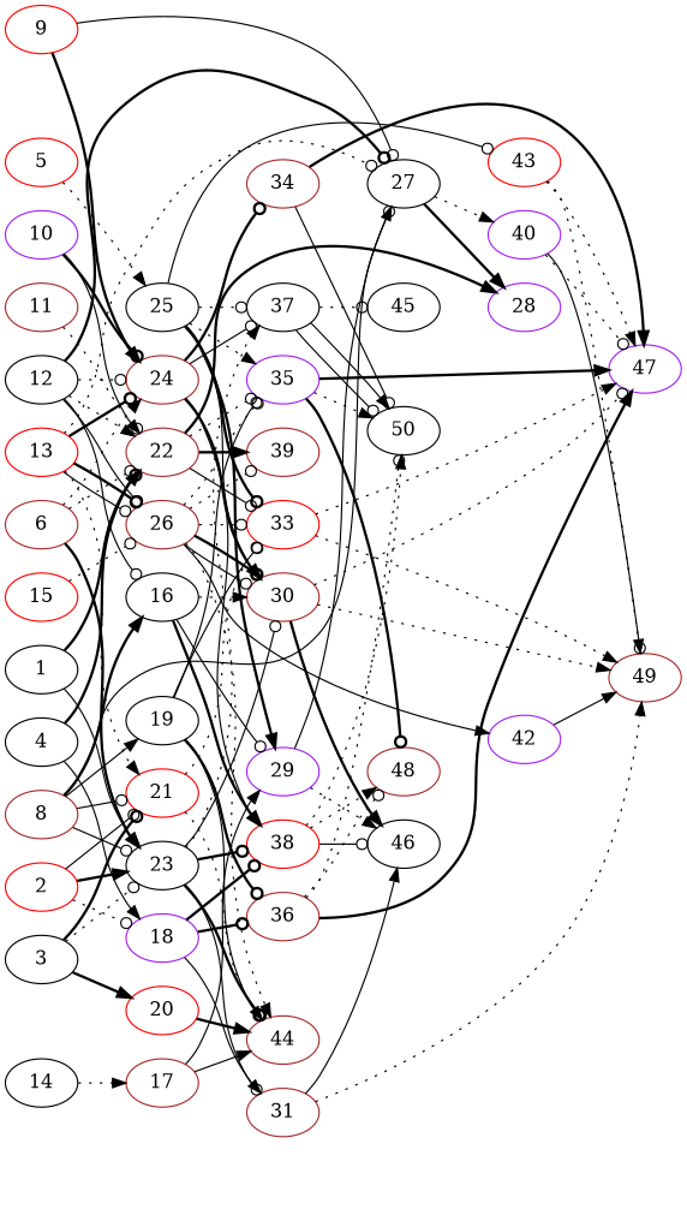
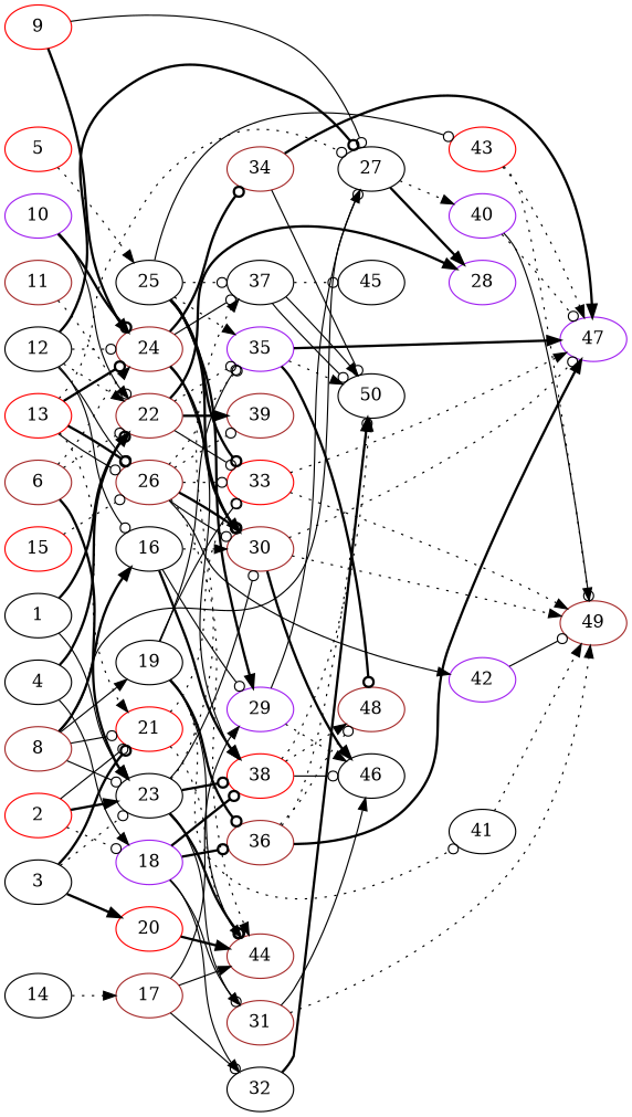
  digraph {
    rankdir=LR
    node [alpha=0.08 color=black]
    edge [arrowhead=odot style=dotted]
    1 [alpha=0.17 expect_size=9172992]
    22 [alpha=0.01 color=brown expect_size=44496896]
    23 [alpha=0.13 expect_size=15939584]
    33 [alpha=0.16 color=red expect_size=28471296]
    35 [alpha=0.05 color=purple expect_size=36301824]
    28 [alpha=0.14 color=purple expect_size=26862592]
    39 [alpha=0.03 color=brown expect_size=29318144]
    30 [alpha=0.03 color=brown expect_size=34560000]
    38 [alpha=0.01 color=red expect_size=43752448]
    44 [alpha=0.10 color=brown expect_size=37815296]
    31 [alpha=0.05 color=brown expect_size=23463936]
    37 [expect_size=23839744]
    47 [alpha=0.10 color=purple expect_size=32301056]
    49 [alpha=0.11 color=brown expect_size=7036928]
    50 [alpha=0.05 expect_size=13621248]
    48 [alpha=0.10 color=brown expect_size=51833856]
    46 [alpha=0.19 expect_size=20199424]
    45 [alpha=0.11 expect_size=8805376]
    2 [alpha=0.14 color=red expect_size=40880128]
    18 [alpha=0.12 color=purple expect_size=27852800]
    21 [alpha=0.01 color=red expect_size=28662784]
+   32 [alpha=0.11 expect_size=25284608]
    36 [alpha=0.05 color=brown expect_size=42167296]
    3 [expect_size=31561728]
    20 [alpha=0.15 color=red expect_size=8500224]
    4 [alpha=0.19 expect_size=18009088]
    5 [alpha=0.18 color=red expect_size=40883200]
    25 [alpha=0.02 expect_size=40410112]
    29 [color=purple expect_size=7453696]
    43 [alpha=0.03 color=red expect_size=47009792]
    27 [expect_size=14262272]
    6 [alpha=0.20 color=brown expect_size=46514176]
    24 [alpha=0.10 color=brown expect_size=34623488]
    34 [color=brown expect_size=12160000]
    16 [alpha=0.18 expect_size=12731392]
    8 [alpha=0.19 color=brown expect_size=27027456]
    19 [alpha=0.11 expect_size=26582016]
+   41 [alpha=0.19 expect_size=8163328]
    40 [alpha=0.06 color=purple expect_size=48529408]
    9 [alpha=0.12 color=red expect_size=26048512]
    10 [alpha=0.09 color=purple expect_size=6392832]
    11 [alpha=0.07 color=brown expect_size=22807552]
    12 [expect_size=14923776]
    26 [alpha=0.12 color=brown expect_size=18539520]
    42 [alpha=0.09 color=purple expect_size=20158464]
    13 [color=red expect_size=48712704]
    14 [alpha=0.02 expect_size=21471232]
    17 [alpha=0.05 color=brown expect_size=11966464]
    15 [alpha=0.11 color=red expect_size=18277376]
    1 -> 22 [arrowhead=normal style=bold]
    1 -> 23 [arrowhead=normal style=solid]
    22 -> 33 [style=solid]
    22 -> 35
    22 -> 28 [arrowhead=normal style=bold]
    22 -> 39 [arrowhead=normal style=bold]
    23 -> 30 [style=solid]
    23 -> 38 [style=bold]
    23 -> 44 [style=bold]
    23 -> 31 [style=solid]
    23 -> 37 [arrowhead=normal]
    33 -> 47 [arrowhead=normal]
    33 -> 49 [arrowhead=normal]
    35 -> 47 [arrowhead=normal style=bold]
    35 -> 50 [arrowhead=normal]
    35 -> 48 [style=bold]
    30 -> 47
    30 -> 49 [arrowhead=normal]
    30 -> 46 [arrowhead=normal style=bold]
    38 -> 50 [arrowhead=normal]
    38 -> 48 [arrowhead=normal]
    38 -> 46 [style=solid]
    31 -> 49 [arrowhead=normal]
    31 -> 46 [arrowhead=normal style=solid]
    37 -> 50 [style=solid]
    37 -> 50 [arrowhead=normal style=solid]
    37 -> 45
    2 -> 23 [arrowhead=normal style=bold]
    2 -> 18
    2 -> 21 [style=solid]
    18 -> 38 [style=bold]
    18 -> 31 [arrowhead=normal style=solid]
+   18 -> 32 [arrowhead=normal style=solid]
    18 -> 36 [style=bold]
    21 -> 33
    21 -> 44 [arrowhead=normal]
+   32 -> 50 [arrowhead=normal style=bold]
    36 -> 47 [arrowhead=normal style=bold]
    36 -> 50
    36 -> 48
    3 -> 23
    3 -> 21 [style=bold]
    3 -> 20 [arrowhead=normal style=bold]
    20 -> 44 [arrowhead=normal style=bold]
    4 -> 22 [style=bold]
    4 -> 18 [arrowhead=normal style=solid]
    5 -> 25 [arrowhead=normal]
    25 -> 33 [style=bold]
    25 -> 35 [arrowhead=normal]
-   25 -> 30 [style=solid]
+   25 -> 30 [style=bold]
    25 -> 37
    25 -> 29 [arrowhead=normal style=bold]
    25 -> 43 [style=solid]
    29 -> 46 [arrowhead=normal]
    29 -> 27 [style=solid]
    43 -> 47 [arrowhead=normal]
    43 -> 49 [arrowhead=normal]
    27 -> 28 [arrowhead=normal style=bold]
    27 -> 40 [arrowhead=normal]
    6 -> 22
    6 -> 23 [arrowhead=normal style=bold]
    6 -> 24 [arrowhead=normal]
    24 -> 30 [arrowhead=normal style=bold]
    24 -> 38 [arrowhead=normal style=solid]
    24 -> 37 [style=solid]
    24 -> 34 [style=bold]
    34 -> 47 [arrowhead=normal style=bold]
    34 -> 50 [style=solid]
    16 -> 30 [arrowhead=normal]
    16 -> 38 [arrowhead=normal style=bold]
    16 -> 29 [style=solid]
    8 -> 23 [style=solid]
    8 -> 21 [style=solid]
    8 -> 27 [arrowhead=normal style=solid]
    8 -> 16 [arrowhead=normal style=bold]
    8 -> 19 [arrowhead=normal style=solid]
    19 -> 33 [style=solid]
    19 -> 35 [style=solid]
    19 -> 44 [style=solid]
    19 -> 36 [style=bold]
+   19 -> 41
+   41 -> 49 [arrowhead=normal]
    40 -> 47
    40 -> 49 [style=solid]
    9 -> 27 [style=solid]
    9 -> 24 [arrowhead=normal style=bold]
    10 -> 22 [arrowhead=normal style=solid]
    10 -> 24 [style=bold]
    11 -> 22
    12 -> 22 [arrowhead=normal]
    12 -> 27 [style=bold]
    12 -> 24
    12 -> 16 [style=solid]
    12 -> 26 [style=solid]
    26 -> 33
    26 -> 35
    26 -> 39
    26 -> 30 [style=solid]
    26 -> 30 [style=bold]
    26 -> 44 [arrowhead=normal]
    26 -> 42 [arrowhead=normal style=solid]
-   42 -> 49 [arrowhead=normal style=solid]
+   42 -> 49 [style=solid]
    13 -> 21 [arrowhead=normal]
    13 -> 27
    13 -> 24 [style=bold]
    13 -> 26 [style=solid]
    13 -> 26 [style=bold]
    14 -> 17 [arrowhead=normal]
    17 -> 44 [arrowhead=normal style=solid]
+   17 -> 32 [style=solid]
    17 -> 29 [arrowhead=normal style=solid]
    15 -> 26
  }
